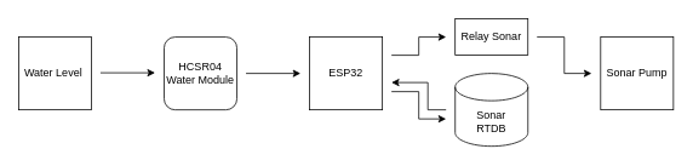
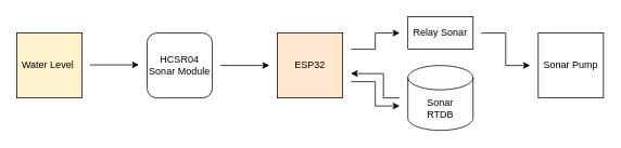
  <mxCell id="0" />
  <mxCell id="1" parent="0" />
- <mxCell id="2" value="HCSR04 Water Module" style="rounded=1;whiteSpace=wrap;html=1;" parent="1" vertex="1"><mxGeometry x="180" y="40" width="80" height="80" as="geometry" /></mxCell>
- <mxCell id="3" value="ESP32" style="rounded=0;whiteSpace=wrap;html=1;" parent="1" vertex="1"><mxGeometry x="340" y="40" width="80" height="80" as="geometry" /></mxCell>
+ <mxCell id="2" value="HCSR04 Sonar Module" style="rounded=1;whiteSpace=wrap;html=1;" parent="1" vertex="1"><mxGeometry x="180" y="40" width="80" height="80" as="geometry" /></mxCell>
+ <mxCell id="3" value="ESP32" style="rounded=0;whiteSpace=wrap;html=1;fillColor=#ffe6cc;" parent="1" vertex="1"><mxGeometry x="340" y="40" width="80" height="80" as="geometry" /></mxCell>
  <mxCell id="4" value="Sonar&lt;br&gt;RTDB" style="shape=cylinder3;whiteSpace=wrap;html=1;boundedLbl=1;backgroundOutline=1;size=15;" parent="1" vertex="1"><mxGeometry x="500" y="80" width="80" height="80" as="geometry" /></mxCell>
- <mxCell id="5" value="Water Level&amp;nbsp;" style="rounded=0;whiteSpace=wrap;html=1;" parent="1" vertex="1"><mxGeometry x="20" y="40" width="80" height="80" as="geometry" /></mxCell>
+ <mxCell id="5" value="Water Level&amp;nbsp;" style="rounded=0;whiteSpace=wrap;html=1;fillColor=#fff2cc;" parent="1" vertex="1"><mxGeometry x="20" y="40" width="80" height="80" as="geometry" /></mxCell>
  <mxCell id="6" value="Relay Sonar" style="rounded=0;whiteSpace=wrap;html=1;" parent="1" vertex="1"><mxGeometry x="500" y="20" width="80" height="40" as="geometry" /></mxCell>
  <mxCell id="7" value="Sonar Pump" style="rounded=0;whiteSpace=wrap;html=1;" parent="1" vertex="1"><mxGeometry x="660" y="40" width="80" height="80" as="geometry" /></mxCell>
  <mxCell id="8" value="" style="endArrow=classic;html=1;rounded=0;" parent="1" edge="1"><mxGeometry width="50" height="50" relative="1" as="geometry"><mxPoint x="110" y="79.31" as="sourcePoint" /><mxPoint x="170" y="79.31" as="targetPoint" /></mxGeometry></mxCell>
  <mxCell id="9" value="" style="endArrow=classic;html=1;rounded=0;" parent="1" edge="1"><mxGeometry width="50" height="50" relative="1" as="geometry"><mxPoint x="270" y="80" as="sourcePoint" /><mxPoint x="330" y="80" as="targetPoint" /></mxGeometry></mxCell>
  <mxCell id="10" value="" style="endArrow=classic;html=1;rounded=0;" parent="1" edge="1"><mxGeometry width="50" height="50" relative="1" as="geometry"><mxPoint x="430" y="60" as="sourcePoint" /><mxPoint x="490" y="40" as="targetPoint" /><Array as="points"><mxPoint x="460" y="60" /><mxPoint x="460" y="40" /></Array></mxGeometry></mxCell>
  <mxCell id="11" value="" style="endArrow=classic;html=1;rounded=0;" parent="1" edge="1"><mxGeometry width="50" height="50" relative="1" as="geometry"><mxPoint x="430" y="100" as="sourcePoint" /><mxPoint x="490" y="130" as="targetPoint" /><Array as="points"><mxPoint x="460" y="100" /><mxPoint x="460" y="130" /></Array></mxGeometry></mxCell>
  <mxCell id="12" value="" style="endArrow=classic;html=1;rounded=0;" parent="1" edge="1"><mxGeometry width="50" height="50" relative="1" as="geometry"><mxPoint x="490" y="120" as="sourcePoint" /><mxPoint x="430" y="90" as="targetPoint" /><Array as="points"><mxPoint x="470" y="120" /><mxPoint x="470" y="90" /></Array></mxGeometry></mxCell>
  <mxCell id="13" value="" style="endArrow=classic;html=1;rounded=0;" parent="1" edge="1"><mxGeometry width="50" height="50" relative="1" as="geometry"><mxPoint x="590" y="40" as="sourcePoint" /><mxPoint x="650" y="80" as="targetPoint" /><Array as="points"><mxPoint x="620" y="40" /><mxPoint x="620" y="80" /></Array></mxGeometry></mxCell>
